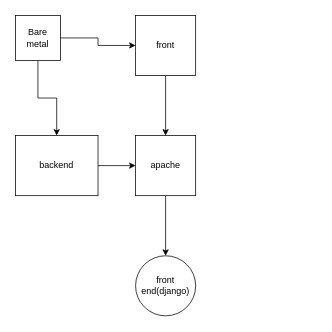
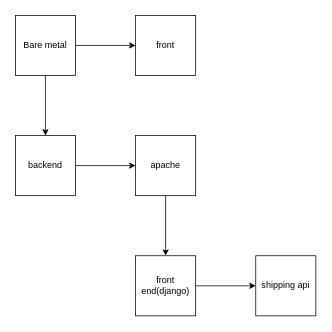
  <mxCell id="0" />
  <mxCell id="1" parent="0" />
  <mxCell id="2" style="edgeStyle=orthogonalEdgeStyle;rounded=0;orthogonalLoop=1;jettySize=auto;html=1;exitX=1;exitY=0.5;exitDx=0;exitDy=0;" parent="1" source="4" target="8" edge="1"><mxGeometry relative="1" as="geometry" /></mxCell>
  <mxCell id="3" style="edgeStyle=orthogonalEdgeStyle;rounded=0;orthogonalLoop=1;jettySize=auto;html=1;" parent="1" source="4" target="10" edge="1"><mxGeometry relative="1" as="geometry" /></mxCell>
- <mxCell id="4" value="Bare metal" style="whiteSpace=wrap;html=1;aspect=fixed;" parent="1" vertex="1"><mxGeometry x="20" y="20" width="60" height="60" as="geometry" /></mxCell>
+ <mxCell id="4" value="Bare metal" style="whiteSpace=wrap;html=1;aspect=fixed;" parent="1" vertex="1"><mxGeometry x="20" y="20" width="80" height="80" as="geometry" /></mxCell>
  <mxCell id="5" style="edgeStyle=orthogonalEdgeStyle;rounded=0;orthogonalLoop=1;jettySize=auto;html=1;" parent="1" source="6" target="12" edge="1"><mxGeometry relative="1" as="geometry" /></mxCell>
  <mxCell id="6" value="apache" style="whiteSpace=wrap;html=1;aspect=fixed;" parent="1" vertex="1"><mxGeometry x="180" y="180" width="80" height="80" as="geometry" /></mxCell>
- <mxCell id="7" style="edgeStyle=orthogonalEdgeStyle;rounded=0;orthogonalLoop=1;jettySize=auto;html=1;" parent="1" source="8" target="6" edge="1"><mxGeometry relative="1" as="geometry" /></mxCell>
  <mxCell id="8" value="front" style="whiteSpace=wrap;html=1;aspect=fixed;" parent="1" vertex="1"><mxGeometry x="180" y="20" width="80" height="80" as="geometry" /></mxCell>
  <mxCell id="9" style="edgeStyle=orthogonalEdgeStyle;rounded=0;orthogonalLoop=1;jettySize=auto;html=1;" parent="1" source="10" target="6" edge="1"><mxGeometry relative="1" as="geometry" /></mxCell>
- <mxCell id="10" value="backend" style="whiteSpace=wrap;html=1;aspect=fixed;" parent="1" vertex="1"><mxGeometry x="20" y="180" width="110" height="80" as="geometry" /></mxCell>
- <mxCell id="12" value="front end(django)" style="ellipse;whiteSpace=wrap;html=1;aspect=fixed;" parent="1" vertex="1"><mxGeometry x="180" y="340" width="80" height="80" as="geometry" /></mxCell>
+ <mxCell id="10" value="backend" style="whiteSpace=wrap;html=1;aspect=fixed;" parent="1" vertex="1"><mxGeometry x="20" y="180" width="80" height="80" as="geometry" /></mxCell>
+ <mxCell id="11" style="edgeStyle=orthogonalEdgeStyle;rounded=0;orthogonalLoop=1;jettySize=auto;html=1;" parent="1" source="12" target="13" edge="1"><mxGeometry relative="1" as="geometry" /></mxCell>
+ <mxCell id="12" value="front end(django)" style="whiteSpace=wrap;html=1;aspect=fixed;" parent="1" vertex="1"><mxGeometry x="180" y="340" width="80" height="80" as="geometry" /></mxCell>
+ <mxCell id="13" value="shipping api" style="whiteSpace=wrap;html=1;aspect=fixed;" parent="1" vertex="1"><mxGeometry x="340" y="340" width="80" height="80" as="geometry" /></mxCell>
